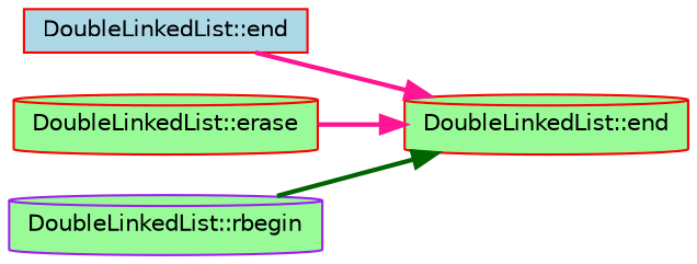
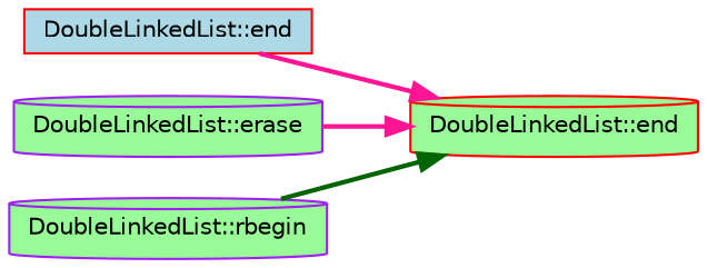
  digraph {
    rankdir=RL
    node [color=red fillcolor=palegreen fontname=Helvetica fontsize=10 shape=cylinder style=filled]
    edge [color=deeppink dir=back fontname=Helvetica fontsize=10 labelfontname=Helvetica labelfontsize=10 style=bold]
    n1 [fontcolor=black height=0.2 label="DoubleLinkedList::end" width=0.4]
    n2 [fillcolor=lightblue height=0.2 label="DoubleLinkedList::end" shape=box width=0.4]
-   n3 [height=0.2 label="DoubleLinkedList::erase" width=0.4]
+   n3 [color=purple height=0.2 label="DoubleLinkedList::erase" width=0.4]
    n4 [color=purple height=0.2 label="DoubleLinkedList::rbegin" width=0.4]
    n1 -> n2
    n1 -> n3
    n1 -> n4 [color=darkgreen]
  }
